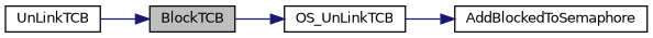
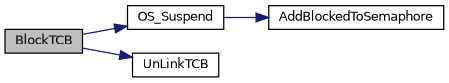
  digraph {
    rankdir=LR
    node [color=black fillcolor=white fontname=Helvetica fontsize=10 shape=record style=filled]
    edge [color=midnightblue fontname=Helvetica fontsize=10 labelfontname=Helvetica labelfontsize=10 style=solid]
    n1 [fillcolor=grey75 fontcolor=black height=0.2 label=BlockTCB width=0.4]
-   n2 [height=0.2 label=OS_UnLinkTCB width=0.4]
+   n2 [height=0.2 label=OS_Suspend width=0.4]
    n3 [height=0.2 label=UnLinkTCB width=0.4]
    n4 [height=0.2 label=AddBlockedToSemaphore width=0.4]
    n1 -> n2
-   n3 -> n1
+   n1 -> n3
    n2 -> n4
  }
